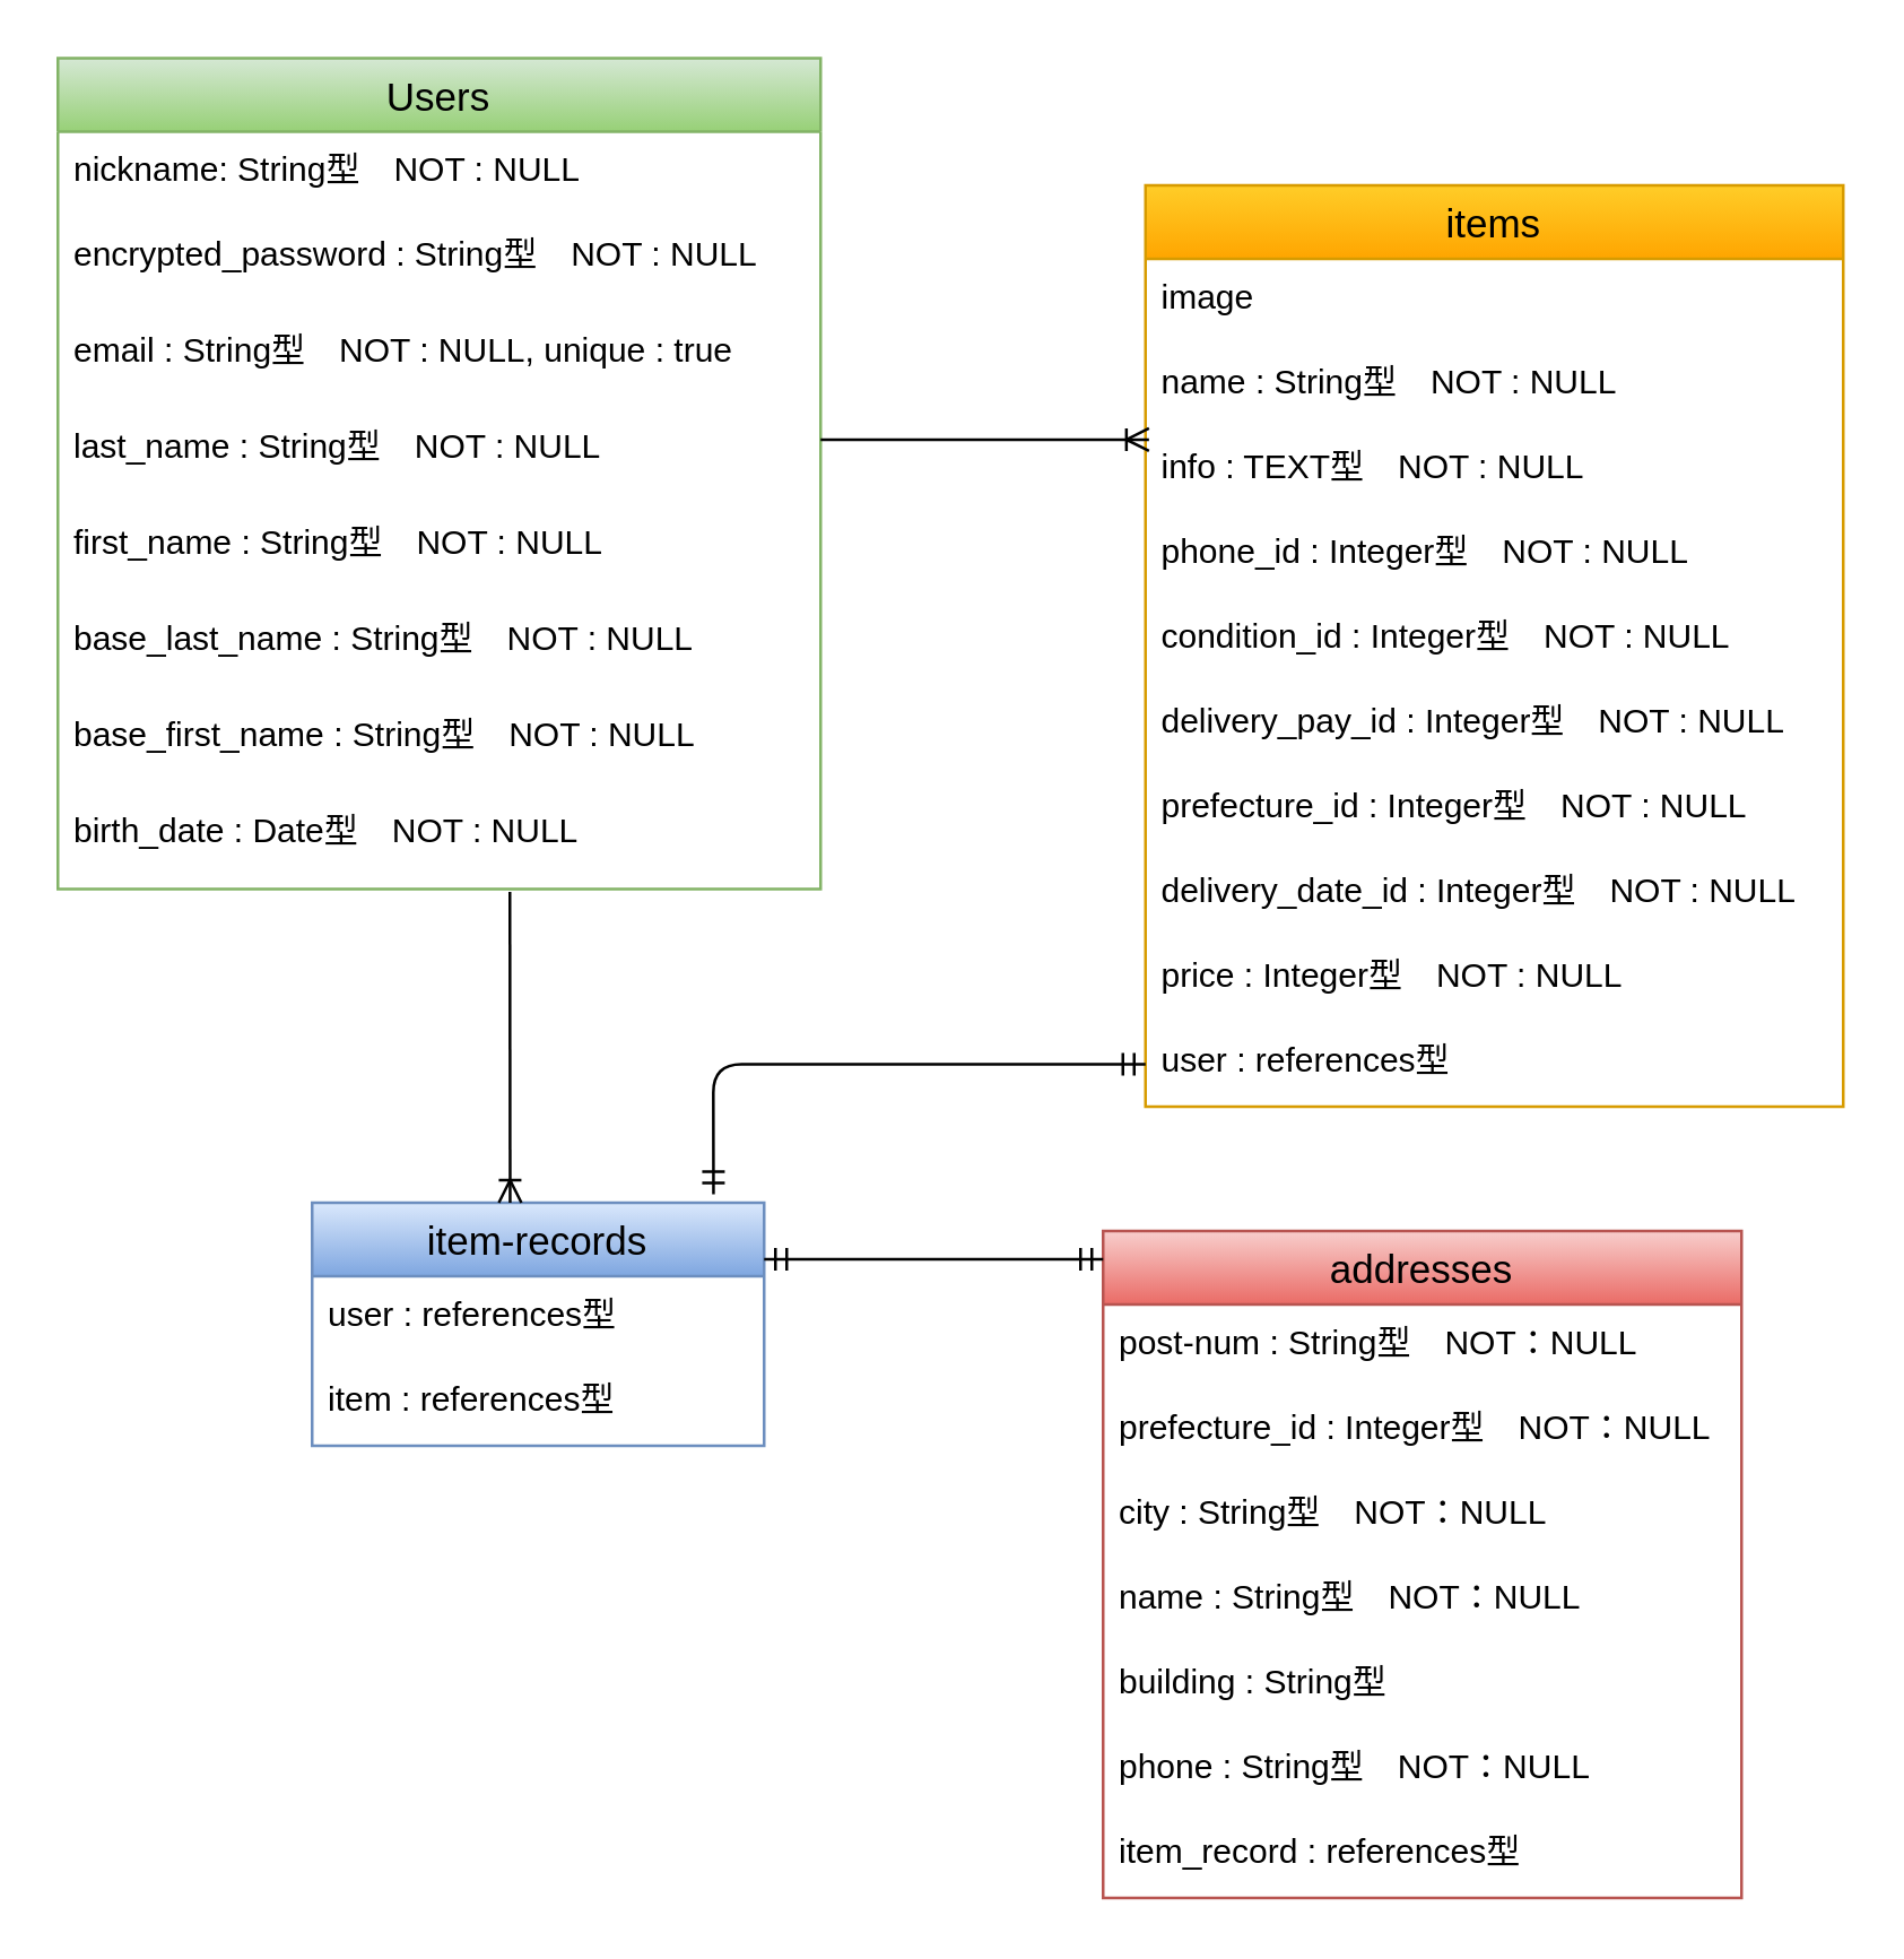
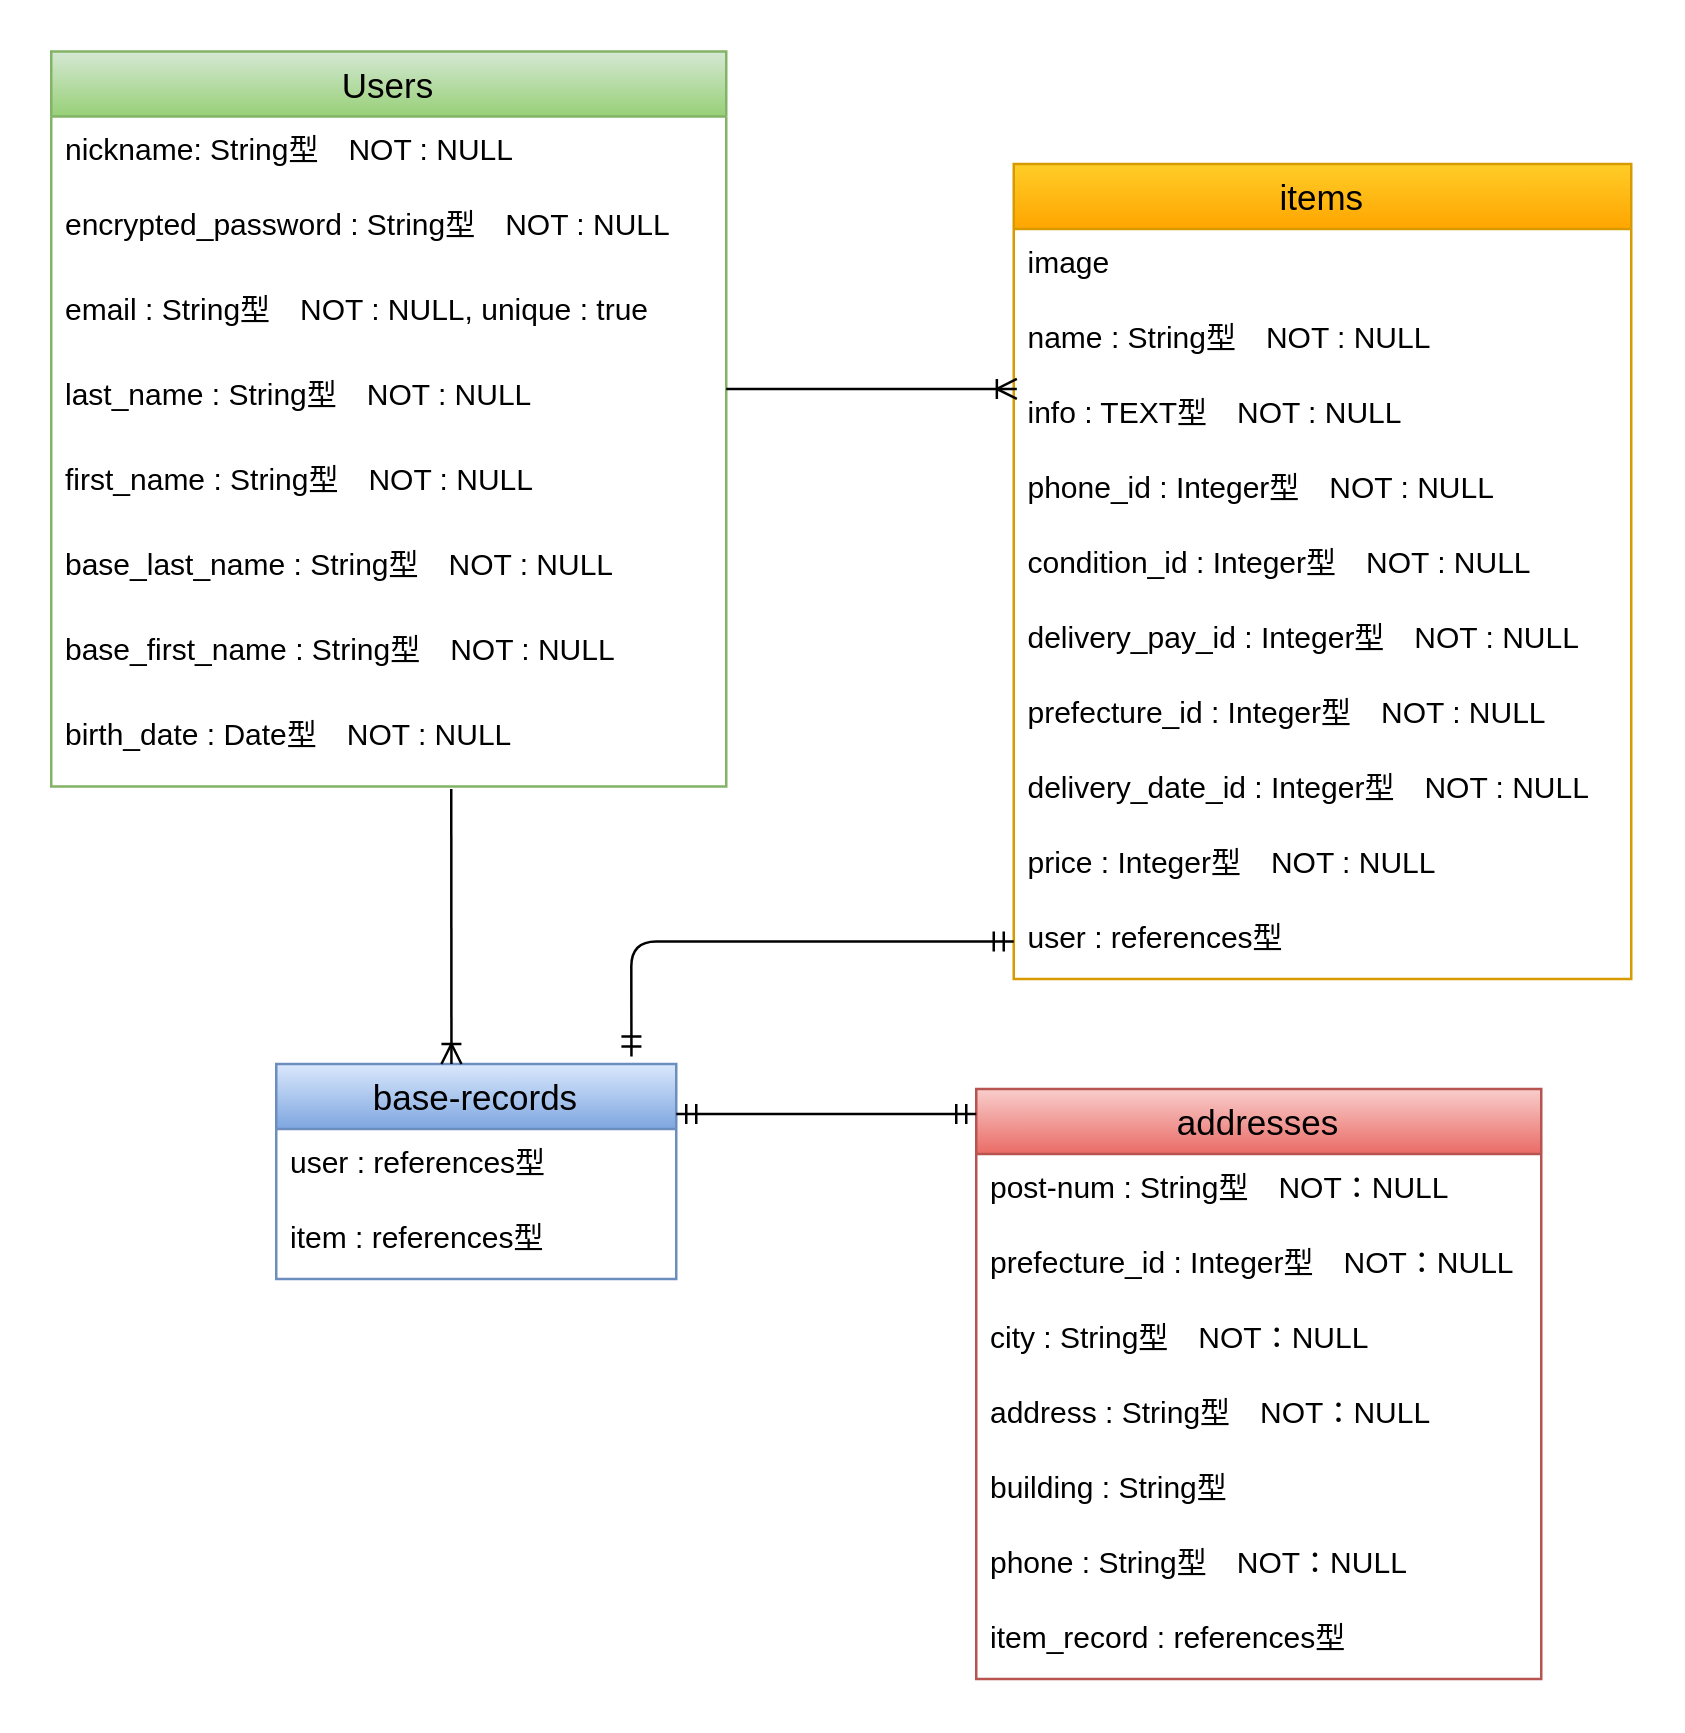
  <mxCell id="0" />
  <mxCell id="1" parent="0" />
  <mxCell id="2" value="Users" style="swimlane;fontStyle=0;childLayout=stackLayout;horizontal=1;startSize=26;horizontalStack=0;resizeParent=1;resizeParentMax=0;resizeLast=0;collapsible=1;marginBottom=0;align=center;fontSize=14;fillColor=#d5e8d4;strokeColor=#82b366;gradientColor=#97d077;" parent="1" vertex="1"><mxGeometry x="20" y="20" width="270" height="294" as="geometry"><mxRectangle x="10" y="40" width="70" height="26" as="alternateBounds" /></mxGeometry></mxCell>
  <mxCell id="3" value="nickname: String型　NOT : NULL" style="text;strokeColor=none;fillColor=none;spacingLeft=4;spacingRight=4;overflow=hidden;rotatable=0;points=[[0,0.5],[1,0.5]];portConstraint=eastwest;fontSize=12;" parent="2" vertex="1"><mxGeometry y="26" width="270" height="30" as="geometry" /></mxCell>
  <mxCell id="4" value="encrypted_password : String型　NOT : NULL" style="text;strokeColor=none;fillColor=none;spacingLeft=4;spacingRight=4;overflow=hidden;rotatable=0;points=[[0,0.5],[1,0.5]];portConstraint=eastwest;fontSize=12;" parent="2" vertex="1"><mxGeometry y="56" width="270" height="34" as="geometry" /></mxCell>
  <mxCell id="5" value="email : String型　NOT : NULL, unique : true" style="text;strokeColor=none;fillColor=none;spacingLeft=4;spacingRight=4;overflow=hidden;rotatable=0;points=[[0,0.5],[1,0.5]];portConstraint=eastwest;fontSize=12;" parent="2" vertex="1"><mxGeometry y="90" width="270" height="34" as="geometry" /></mxCell>
  <mxCell id="6" value="last_name : String型　NOT : NULL" style="text;strokeColor=none;fillColor=none;spacingLeft=4;spacingRight=4;overflow=hidden;rotatable=0;points=[[0,0.5],[1,0.5]];portConstraint=eastwest;fontSize=12;" parent="2" vertex="1"><mxGeometry y="124" width="270" height="34" as="geometry" /></mxCell>
  <mxCell id="7" value="first_name : String型　NOT : NULL" style="text;strokeColor=none;fillColor=none;spacingLeft=4;spacingRight=4;overflow=hidden;rotatable=0;points=[[0,0.5],[1,0.5]];portConstraint=eastwest;fontSize=12;" parent="2" vertex="1"><mxGeometry y="158" width="270" height="34" as="geometry" /></mxCell>
  <mxCell id="8" value="base_last_name : String型　NOT : NULL" style="text;strokeColor=none;fillColor=none;spacingLeft=4;spacingRight=4;overflow=hidden;rotatable=0;points=[[0,0.5],[1,0.5]];portConstraint=eastwest;fontSize=12;" parent="2" vertex="1"><mxGeometry y="192" width="270" height="34" as="geometry" /></mxCell>
  <mxCell id="9" value="base_first_name : String型　NOT : NULL" style="text;strokeColor=none;fillColor=none;spacingLeft=4;spacingRight=4;overflow=hidden;rotatable=0;points=[[0,0.5],[1,0.5]];portConstraint=eastwest;fontSize=12;" parent="2" vertex="1"><mxGeometry y="226" width="270" height="34" as="geometry" /></mxCell>
  <mxCell id="10" value="birth_date : Date型　NOT : NULL" style="text;strokeColor=none;fillColor=none;spacingLeft=4;spacingRight=4;overflow=hidden;rotatable=0;points=[[0,0.5],[1,0.5]];portConstraint=eastwest;fontSize=12;" parent="2" vertex="1"><mxGeometry y="260" width="270" height="34" as="geometry" /></mxCell>
  <mxCell id="11" value="items" style="swimlane;fontStyle=0;childLayout=stackLayout;horizontal=1;startSize=26;horizontalStack=0;resizeParent=1;resizeParentMax=0;resizeLast=0;collapsible=1;marginBottom=0;align=center;fontSize=14;fillColor=#ffcd28;strokeColor=#d79b00;labelBackgroundColor=none;gradientColor=#ffa500;" parent="1" vertex="1"><mxGeometry x="405" y="65" width="247" height="326" as="geometry" /></mxCell>
  <mxCell id="12" value="image" style="text;strokeColor=none;fillColor=none;spacingLeft=4;spacingRight=4;overflow=hidden;rotatable=0;points=[[0,0.5],[1,0.5]];portConstraint=eastwest;fontSize=12;" parent="11" vertex="1"><mxGeometry y="26" width="247" height="30" as="geometry" /></mxCell>
  <mxCell id="13" value="name : String型　NOT : NULL" style="text;strokeColor=none;fillColor=none;spacingLeft=4;spacingRight=4;overflow=hidden;rotatable=0;points=[[0,0.5],[1,0.5]];portConstraint=eastwest;fontSize=12;" parent="11" vertex="1"><mxGeometry y="56" width="247" height="30" as="geometry" /></mxCell>
  <mxCell id="14" value="info : TEXT型　NOT : NULL" style="text;strokeColor=none;fillColor=none;spacingLeft=4;spacingRight=4;overflow=hidden;rotatable=0;points=[[0,0.5],[1,0.5]];portConstraint=eastwest;fontSize=12;" parent="11" vertex="1"><mxGeometry y="86" width="247" height="30" as="geometry" /></mxCell>
  <mxCell id="15" value="phone_id : Integer型　NOT : NULL" style="text;strokeColor=none;fillColor=none;spacingLeft=4;spacingRight=4;overflow=hidden;rotatable=0;points=[[0,0.5],[1,0.5]];portConstraint=eastwest;fontSize=12;" parent="11" vertex="1"><mxGeometry y="116" width="247" height="30" as="geometry" /></mxCell>
  <mxCell id="16" value="condition_id : Integer型　NOT : NULL" style="text;strokeColor=none;fillColor=none;spacingLeft=4;spacingRight=4;overflow=hidden;rotatable=0;points=[[0,0.5],[1,0.5]];portConstraint=eastwest;fontSize=12;" parent="11" vertex="1"><mxGeometry y="146" width="247" height="30" as="geometry" /></mxCell>
  <mxCell id="17" value="delivery_pay_id : Integer型　NOT : NULL" style="text;strokeColor=none;fillColor=none;spacingLeft=4;spacingRight=4;overflow=hidden;rotatable=0;points=[[0,0.5],[1,0.5]];portConstraint=eastwest;fontSize=12;" parent="11" vertex="1"><mxGeometry y="176" width="247" height="30" as="geometry" /></mxCell>
  <mxCell id="18" value="prefecture_id : Integer型　NOT : NULL" style="text;strokeColor=none;fillColor=none;spacingLeft=4;spacingRight=4;overflow=hidden;rotatable=0;points=[[0,0.5],[1,0.5]];portConstraint=eastwest;fontSize=12;" parent="11" vertex="1"><mxGeometry y="206" width="247" height="30" as="geometry" /></mxCell>
  <mxCell id="19" value="delivery_date_id : Integer型　NOT : NULL" style="text;strokeColor=none;fillColor=none;spacingLeft=4;spacingRight=4;overflow=hidden;rotatable=0;points=[[0,0.5],[1,0.5]];portConstraint=eastwest;fontSize=12;" parent="11" vertex="1"><mxGeometry y="236" width="247" height="30" as="geometry" /></mxCell>
  <mxCell id="20" value="price : Integer型　NOT : NULL" style="text;strokeColor=none;fillColor=none;spacingLeft=4;spacingRight=4;overflow=hidden;rotatable=0;points=[[0,0.5],[1,0.5]];portConstraint=eastwest;fontSize=12;" parent="11" vertex="1"><mxGeometry y="266" width="247" height="30" as="geometry" /></mxCell>
  <mxCell id="21" value="user : references型" style="text;strokeColor=none;fillColor=none;spacingLeft=4;spacingRight=4;overflow=hidden;rotatable=0;points=[[0,0.5],[1,0.5]];portConstraint=eastwest;fontSize=12;" parent="11" vertex="1"><mxGeometry y="296" width="247" height="30" as="geometry" /></mxCell>
  <mxCell id="22" value="addresses" style="swimlane;fontStyle=0;childLayout=stackLayout;horizontal=1;startSize=26;horizontalStack=0;resizeParent=1;resizeParentMax=0;resizeLast=0;collapsible=1;marginBottom=0;align=center;fontSize=14;gradientColor=#ea6b66;fillColor=#f8cecc;strokeColor=#b85450;" parent="1" vertex="1"><mxGeometry x="390" y="435" width="226" height="236" as="geometry" /></mxCell>
  <mxCell id="23" value="post-num : String型　NOT：NULL" style="text;strokeColor=none;fillColor=none;spacingLeft=4;spacingRight=4;overflow=hidden;rotatable=0;points=[[0,0.5],[1,0.5]];portConstraint=eastwest;fontSize=12;" parent="22" vertex="1"><mxGeometry y="26" width="226" height="30" as="geometry" /></mxCell>
  <mxCell id="24" value="prefecture_id : Integer型　NOT：NULL" style="text;strokeColor=none;fillColor=none;spacingLeft=4;spacingRight=4;overflow=hidden;rotatable=0;points=[[0,0.5],[1,0.5]];portConstraint=eastwest;fontSize=12;" parent="22" vertex="1"><mxGeometry y="56" width="226" height="30" as="geometry" /></mxCell>
  <mxCell id="25" value="city : String型　NOT：NULL" style="text;strokeColor=none;fillColor=none;spacingLeft=4;spacingRight=4;overflow=hidden;rotatable=0;points=[[0,0.5],[1,0.5]];portConstraint=eastwest;fontSize=12;" parent="22" vertex="1"><mxGeometry y="86" width="226" height="30" as="geometry" /></mxCell>
- <mxCell id="26" value="name : String型　NOT：NULL" style="text;strokeColor=none;fillColor=none;spacingLeft=4;spacingRight=4;overflow=hidden;rotatable=0;points=[[0,0.5],[1,0.5]];portConstraint=eastwest;fontSize=12;" parent="22" vertex="1"><mxGeometry y="116" width="226" height="30" as="geometry" /></mxCell>
+ <mxCell id="26" value="address : String型　NOT：NULL" style="text;strokeColor=none;fillColor=none;spacingLeft=4;spacingRight=4;overflow=hidden;rotatable=0;points=[[0,0.5],[1,0.5]];portConstraint=eastwest;fontSize=12;" parent="22" vertex="1"><mxGeometry y="116" width="226" height="30" as="geometry" /></mxCell>
  <mxCell id="27" value="building : String型" style="text;strokeColor=none;fillColor=none;spacingLeft=4;spacingRight=4;overflow=hidden;rotatable=0;points=[[0,0.5],[1,0.5]];portConstraint=eastwest;fontSize=12;" parent="22" vertex="1"><mxGeometry y="146" width="226" height="30" as="geometry" /></mxCell>
  <mxCell id="28" value="phone : String型　NOT：NULL" style="text;strokeColor=none;fillColor=none;spacingLeft=4;spacingRight=4;overflow=hidden;rotatable=0;points=[[0,0.5],[1,0.5]];portConstraint=eastwest;fontSize=12;" parent="22" vertex="1"><mxGeometry y="176" width="226" height="30" as="geometry" /></mxCell>
  <mxCell id="29" value="item_record : references型" style="text;strokeColor=none;fillColor=none;spacingLeft=4;spacingRight=4;overflow=hidden;rotatable=0;points=[[0,0.5],[1,0.5]];portConstraint=eastwest;fontSize=12;" parent="22" vertex="1"><mxGeometry y="206" width="226" height="30" as="geometry" /></mxCell>
  <mxCell id="30" value="" style="edgeStyle=entityRelationEdgeStyle;fontSize=12;html=1;endArrow=ERoneToMany;entryX=0.005;entryY=0.133;entryDx=0;entryDy=0;entryPerimeter=0;" parent="1" target="14" edge="1"><mxGeometry width="100" height="100" relative="1" as="geometry"><mxPoint x="290" y="155" as="sourcePoint" /><mxPoint x="310" y="155" as="targetPoint" /></mxGeometry></mxCell>
  <mxCell id="31" value="" style="fontSize=12;html=1;endArrow=ERmandOne;startArrow=ERmandOne;entryX=0;entryY=0.5;entryDx=0;entryDy=0;exitX=0.888;exitY=-0.035;exitDx=0;exitDy=0;exitPerimeter=0;" parent="1" source="32" target="21" edge="1"><mxGeometry width="100" height="100" relative="1" as="geometry"><mxPoint x="240" y="385" as="sourcePoint" /><mxPoint x="370" y="356" as="targetPoint" /><Array as="points"><mxPoint x="252" y="376" /></Array></mxGeometry></mxCell>
- <mxCell id="32" value="item-records" style="swimlane;fontStyle=0;childLayout=stackLayout;horizontal=1;startSize=26;horizontalStack=0;resizeParent=1;resizeParentMax=0;resizeLast=0;collapsible=1;marginBottom=0;align=center;fontSize=14;gradientColor=#7ea6e0;fillColor=#dae8fc;strokeColor=#6c8ebf;" parent="1" vertex="1"><mxGeometry x="110" y="425" width="160" height="86" as="geometry" /></mxCell>
+ <mxCell id="32" value="base-records" style="swimlane;fontStyle=0;childLayout=stackLayout;horizontal=1;startSize=26;horizontalStack=0;resizeParent=1;resizeParentMax=0;resizeLast=0;collapsible=1;marginBottom=0;align=center;fontSize=14;gradientColor=#7ea6e0;fillColor=#dae8fc;strokeColor=#6c8ebf;" parent="1" vertex="1"><mxGeometry x="110" y="425" width="160" height="86" as="geometry" /></mxCell>
  <mxCell id="33" value="user : references型" style="text;strokeColor=none;fillColor=none;spacingLeft=4;spacingRight=4;overflow=hidden;rotatable=0;points=[[0,0.5],[1,0.5]];portConstraint=eastwest;fontSize=12;" parent="32" vertex="1"><mxGeometry y="26" width="160" height="30" as="geometry" /></mxCell>
  <mxCell id="34" value="item : references型" style="text;strokeColor=none;fillColor=none;spacingLeft=4;spacingRight=4;overflow=hidden;rotatable=0;points=[[0,0.5],[1,0.5]];portConstraint=eastwest;fontSize=12;" parent="32" vertex="1"><mxGeometry y="56" width="160" height="30" as="geometry" /></mxCell>
  <mxCell id="35" value="" style="edgeStyle=entityRelationEdgeStyle;fontSize=12;html=1;endArrow=ERmandOne;startArrow=ERmandOne;" parent="1" edge="1"><mxGeometry width="100" height="100" relative="1" as="geometry"><mxPoint x="270" y="445" as="sourcePoint" /><mxPoint x="390" y="445" as="targetPoint" /></mxGeometry></mxCell>
  <mxCell id="36" value="" style="fontSize=12;html=1;endArrow=ERoneToMany;entryX=0.438;entryY=0;entryDx=0;entryDy=0;entryPerimeter=0;" parent="1" target="32" edge="1"><mxGeometry width="100" height="100" relative="1" as="geometry"><mxPoint x="180" y="315" as="sourcePoint" /><mxPoint x="200" y="405" as="targetPoint" /><Array as="points" /></mxGeometry></mxCell>
